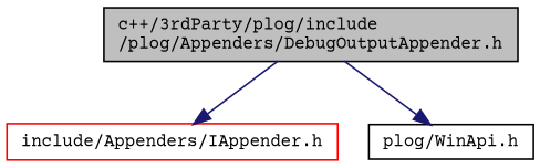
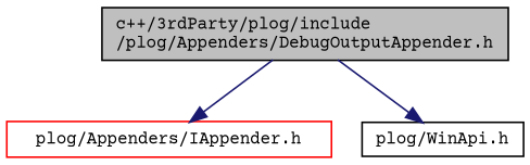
  digraph {
    fontname="Courier Prime"
    node [color=black fontname="Courier Prime" fontsize=10 shape=record]
    edge [color=midnightblue fontname="Courier Prime" fontsize=10 labelfontname=Helvetica labelfontsize=10 style=solid]
    n1 [fillcolor=grey75 fontcolor=black height=0.2 label="c++/3rdParty/plog/include\l/plog/Appenders/DebugOutputAppender.h" style=filled width=0.4]
-   n2 [color=red height=0.2 label="include/Appenders/IAppender.h" width=0.4]
+   n2 [color=red height=0.2 label="plog/Appenders/IAppender.h" width=0.4]
    n3 [height=0.2 label="plog/WinApi.h" width=0.4]
    n1 -> n2
    n1 -> n3
  }
